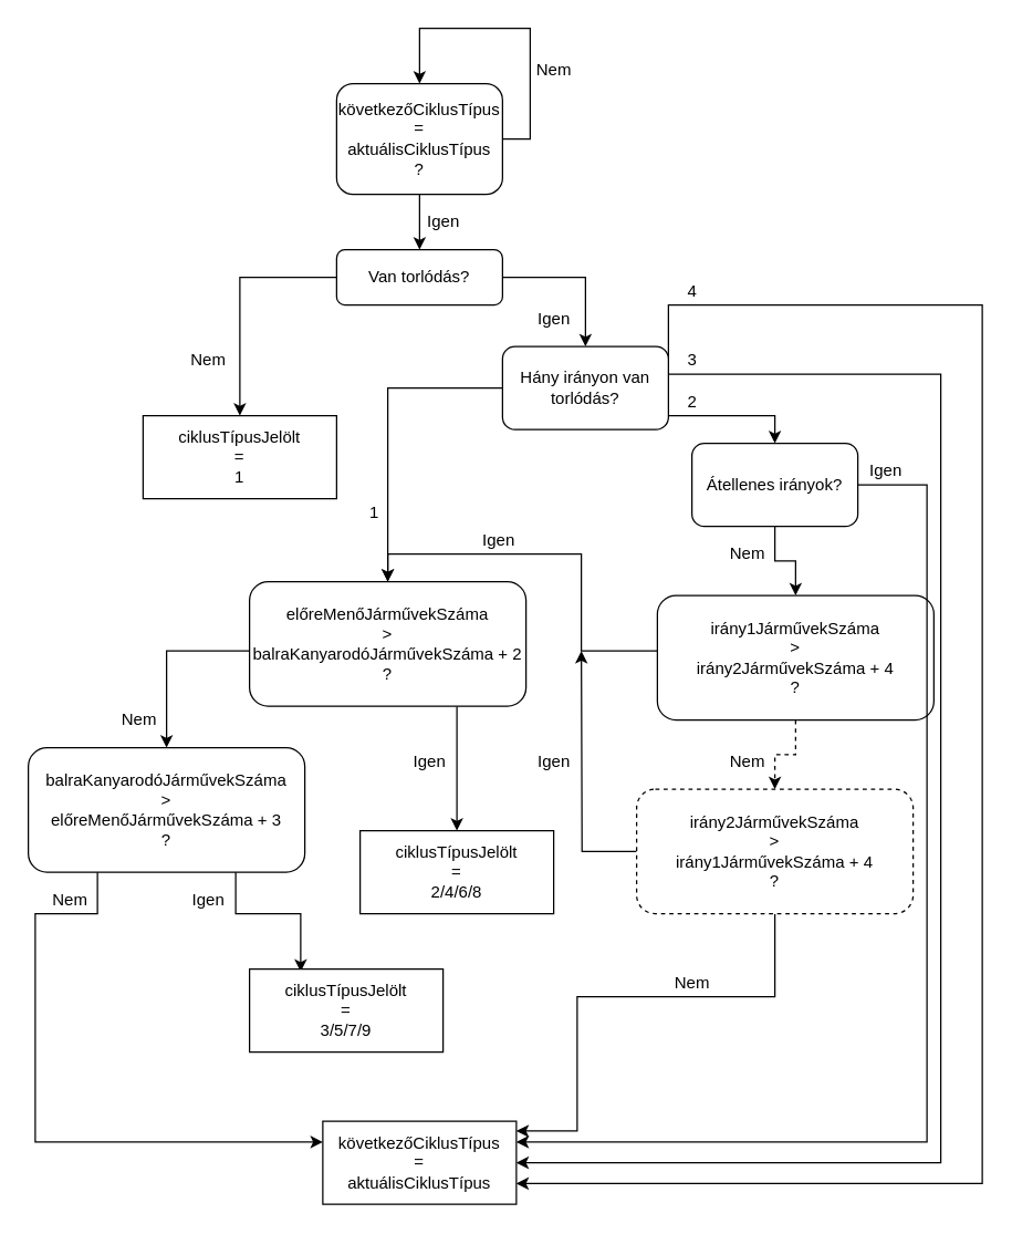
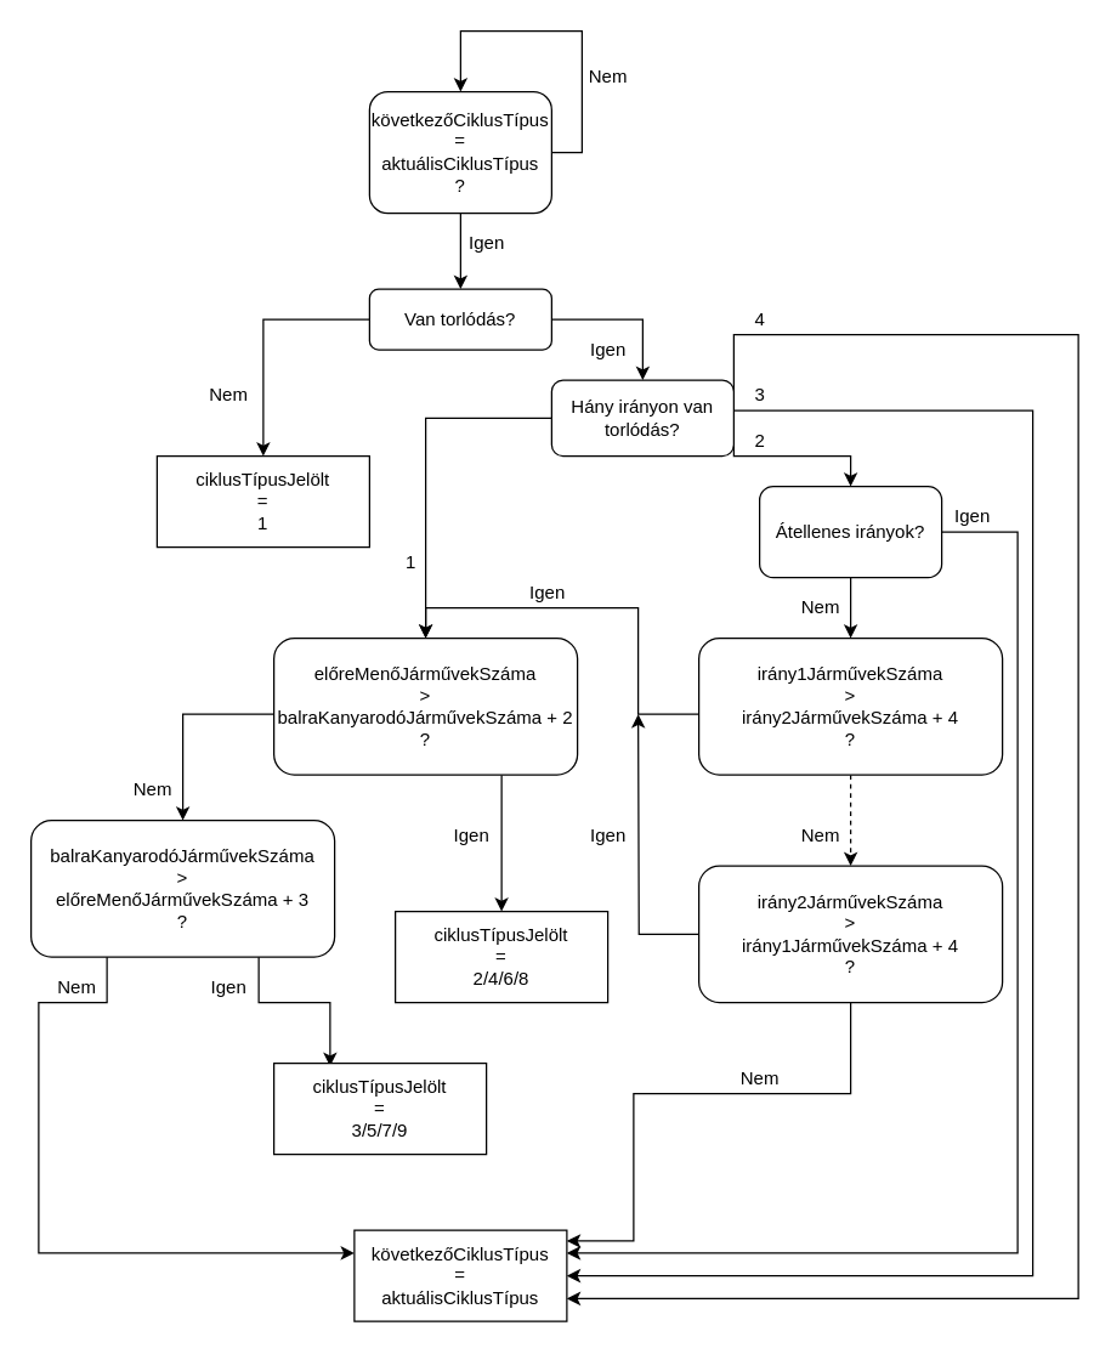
  <mxCell id="0" />
  <mxCell id="1" parent="0" />
  <mxCell id="2" style="edgeStyle=orthogonalEdgeStyle;rounded=0;orthogonalLoop=1;jettySize=auto;html=1;exitX=0;exitY=0.5;exitDx=0;exitDy=0;entryX=0.5;entryY=0;entryDx=0;entryDy=0;" edge="1" parent="1" source="4" target="13"><mxGeometry relative="1" as="geometry" /></mxCell>
  <mxCell id="3" style="edgeStyle=orthogonalEdgeStyle;rounded=0;orthogonalLoop=1;jettySize=auto;html=1;exitX=1;exitY=0.5;exitDx=0;exitDy=0;entryX=0.5;entryY=0;entryDx=0;entryDy=0;" edge="1" parent="1" source="4" target="9"><mxGeometry relative="1" as="geometry" /></mxCell>
- <mxCell id="4" value="Van torlódás?" style="rounded=1;whiteSpace=wrap;html=1;fontSize=12;glass=0;strokeWidth=1;shadow=0;" parent="1" vertex="1"><mxGeometry x="243" y="180" width="120" height="40" as="geometry" /></mxCell>
+ <mxCell id="4" value="Van torlódás?" style="rounded=1;whiteSpace=wrap;html=1;fontSize=12;glass=0;strokeWidth=1;shadow=0;" parent="1" vertex="1"><mxGeometry x="243" y="190" width="120" height="40" as="geometry" /></mxCell>
  <mxCell id="5" style="edgeStyle=orthogonalEdgeStyle;rounded=0;orthogonalLoop=1;jettySize=auto;html=1;exitX=0;exitY=0.5;exitDx=0;exitDy=0;entryX=0.5;entryY=0;entryDx=0;entryDy=0;" edge="1" parent="1" source="9" target="12"><mxGeometry relative="1" as="geometry" /></mxCell>
  <mxCell id="6" style="edgeStyle=orthogonalEdgeStyle;rounded=0;orthogonalLoop=1;jettySize=auto;html=1;exitX=1;exitY=0.5;exitDx=0;exitDy=0;entryX=1;entryY=0.5;entryDx=0;entryDy=0;" edge="1" parent="1" source="9" target="42"><mxGeometry relative="1" as="geometry"><Array as="points"><mxPoint x="483" y="270" /><mxPoint x="680" y="270" /><mxPoint x="680" y="840" /></Array></mxGeometry></mxCell>
  <mxCell id="7" style="edgeStyle=orthogonalEdgeStyle;rounded=0;orthogonalLoop=1;jettySize=auto;html=1;exitX=1;exitY=0.25;exitDx=0;exitDy=0;entryX=1;entryY=0.75;entryDx=0;entryDy=0;" edge="1" parent="1" source="9" target="42"><mxGeometry relative="1" as="geometry"><Array as="points"><mxPoint x="483" y="220" /><mxPoint x="710" y="220" /><mxPoint x="710" y="855" /></Array></mxGeometry></mxCell>
  <mxCell id="8" style="edgeStyle=orthogonalEdgeStyle;rounded=0;orthogonalLoop=1;jettySize=auto;html=1;exitX=1;exitY=0.75;exitDx=0;exitDy=0;entryX=0.5;entryY=0;entryDx=0;entryDy=0;" edge="1" parent="1" source="9" target="47"><mxGeometry relative="1" as="geometry"><Array as="points"><mxPoint x="483" y="300" /><mxPoint x="560" y="300" /></Array></mxGeometry></mxCell>
- <mxCell id="9" value="Hány irányon van torlódás?" style="rounded=1;whiteSpace=wrap;html=1;" vertex="1" parent="1"><mxGeometry x="363" y="250" width="120" height="60" as="geometry" /></mxCell>
+ <mxCell id="9" value="Hány irányon van torlódás?" style="rounded=1;whiteSpace=wrap;html=1;" vertex="1" parent="1"><mxGeometry x="363" y="250" width="120" height="50" as="geometry" /></mxCell>
  <mxCell id="10" style="edgeStyle=orthogonalEdgeStyle;rounded=0;orthogonalLoop=1;jettySize=auto;html=1;entryX=0.5;entryY=0;entryDx=0;entryDy=0;" edge="1" parent="1" source="12" target="15"><mxGeometry relative="1" as="geometry"><mxPoint x="100" y="590" as="targetPoint" /><Array as="points"><mxPoint x="120" y="470" /></Array></mxGeometry></mxCell>
  <mxCell id="11" style="edgeStyle=orthogonalEdgeStyle;rounded=0;orthogonalLoop=1;jettySize=auto;html=1;exitX=0.75;exitY=1;exitDx=0;exitDy=0;entryX=0.5;entryY=0;entryDx=0;entryDy=0;" edge="1" parent="1" source="12" target="19"><mxGeometry relative="1" as="geometry" /></mxCell>
  <mxCell id="12" value="előreMenőJárművekSzáma&lt;br&gt;&amp;gt;&lt;br&gt;balraKanyarodóJárművekSzáma + 2&lt;br&gt;?" style="rounded=1;whiteSpace=wrap;html=1;" vertex="1" parent="1"><mxGeometry x="180" y="420" width="200" height="90" as="geometry" /></mxCell>
  <mxCell id="13" value="ciklusTípusJelölt&lt;br&gt;=&lt;br&gt;1" style="rounded=0;whiteSpace=wrap;html=1;" vertex="1" parent="1"><mxGeometry x="103" y="300" width="140" height="60" as="geometry" /></mxCell>
  <mxCell id="14" style="edgeStyle=orthogonalEdgeStyle;rounded=0;orthogonalLoop=1;jettySize=auto;html=1;exitX=0.5;exitY=1;exitDx=0;exitDy=0;" edge="1" parent="1" source="13" target="13"><mxGeometry relative="1" as="geometry" /></mxCell>
  <mxCell id="15" value="balraKanyarodóJárművekSzáma&lt;br&gt;&amp;gt;&lt;br&gt;előreMenőJárművekSzáma&amp;nbsp;+ 3&lt;br&gt;?" style="rounded=1;whiteSpace=wrap;html=1;" vertex="1" parent="1"><mxGeometry x="20" y="540" width="200" height="90" as="geometry" /></mxCell>
  <mxCell id="16" style="edgeStyle=orthogonalEdgeStyle;rounded=0;orthogonalLoop=1;jettySize=auto;html=1;entryX=0;entryY=0.25;entryDx=0;entryDy=0;exitX=0.25;exitY=1;exitDx=0;exitDy=0;" edge="1" parent="1" source="15" target="42"><mxGeometry relative="1" as="geometry"><mxPoint x="260" y="650" as="sourcePoint" /><mxPoint x="25" y="700" as="targetPoint" /><Array as="points"><mxPoint x="70" y="660" /><mxPoint x="25" y="660" /><mxPoint x="25" y="825" /></Array></mxGeometry></mxCell>
  <mxCell id="17" style="edgeStyle=orthogonalEdgeStyle;rounded=0;orthogonalLoop=1;jettySize=auto;html=1;exitX=0.75;exitY=1;exitDx=0;exitDy=0;" edge="1" parent="1" source="15"><mxGeometry relative="1" as="geometry"><mxPoint x="170" y="640" as="sourcePoint" /><mxPoint x="217" y="702" as="targetPoint" /><Array as="points"><mxPoint x="170" y="660" /><mxPoint x="217" y="660" /></Array></mxGeometry></mxCell>
  <mxCell id="18" value="&lt;span&gt;ciklusTípusJelölt&lt;br&gt;=&lt;br&gt;3/5/7/9&lt;br&gt;&lt;/span&gt;" style="rounded=0;whiteSpace=wrap;html=1;" vertex="1" parent="1"><mxGeometry x="180" y="700" width="140" height="60" as="geometry" /></mxCell>
  <mxCell id="19" value="&lt;span&gt;ciklusTípusJelölt&lt;br&gt;=&lt;br&gt;2/4/6/8&lt;br&gt;&lt;/span&gt;" style="rounded=0;whiteSpace=wrap;html=1;" vertex="1" parent="1"><mxGeometry x="260" y="600" width="140" height="60" as="geometry" /></mxCell>
  <mxCell id="20" style="edgeStyle=orthogonalEdgeStyle;rounded=0;orthogonalLoop=1;jettySize=auto;html=1;entryX=0.5;entryY=0;entryDx=0;entryDy=0;" edge="1" parent="1" source="22" target="12"><mxGeometry relative="1" as="geometry"><Array as="points"><mxPoint x="420" y="470" /><mxPoint x="420" y="400" /><mxPoint x="280" y="400" /></Array></mxGeometry></mxCell>
  <mxCell id="21" style="edgeStyle=orthogonalEdgeStyle;rounded=0;orthogonalLoop=1;jettySize=auto;html=1;entryX=0.5;entryY=0;entryDx=0;entryDy=0;dashed=1;" edge="1" parent="1" source="22" target="29"><mxGeometry relative="1" as="geometry" /></mxCell>
- <mxCell id="22" value="irány1JárművekSzáma&lt;br&gt;&amp;gt;&lt;br&gt;irány2JárművekSzáma + 4&lt;br&gt;?" style="rounded=1;whiteSpace=wrap;html=1;" vertex="1" parent="1"><mxGeometry x="475" y="430" width="200" height="90" as="geometry" /></mxCell>
+ <mxCell id="22" value="irány1JárművekSzáma&lt;br&gt;&amp;gt;&lt;br&gt;irány2JárművekSzáma + 4&lt;br&gt;?" style="rounded=1;whiteSpace=wrap;html=1;" vertex="1" parent="1"><mxGeometry x="460" y="420" width="200" height="90" as="geometry" /></mxCell>
  <mxCell id="23" value="1" style="text;html=1;align=center;verticalAlign=middle;resizable=0;points=[];autosize=1;" vertex="1" parent="1"><mxGeometry x="260" y="360" width="20" height="20" as="geometry" /></mxCell>
  <mxCell id="24" value="Nem" style="text;html=1;align=center;verticalAlign=middle;resizable=0;points=[];autosize=1;" vertex="1" parent="1"><mxGeometry x="80" y="510" width="40" height="20" as="geometry" /></mxCell>
  <mxCell id="25" value="Igen" style="text;html=1;align=center;verticalAlign=middle;resizable=0;points=[];autosize=1;" vertex="1" parent="1"><mxGeometry x="290" y="540" width="40" height="20" as="geometry" /></mxCell>
  <mxCell id="26" value="Igen" style="text;html=1;align=center;verticalAlign=middle;resizable=0;points=[];autosize=1;" vertex="1" parent="1"><mxGeometry x="340" y="380" width="40" height="20" as="geometry" /></mxCell>
  <mxCell id="27" style="edgeStyle=orthogonalEdgeStyle;rounded=0;orthogonalLoop=1;jettySize=auto;html=1;" edge="1" parent="1" source="29"><mxGeometry relative="1" as="geometry"><mxPoint x="420" y="470" as="targetPoint" /></mxGeometry></mxCell>
  <mxCell id="28" value="" style="edgeStyle=orthogonalEdgeStyle;rounded=0;orthogonalLoop=1;jettySize=auto;html=1;entryX=1;entryY=0.117;entryDx=0;entryDy=0;entryPerimeter=0;" edge="1" parent="1" source="29" target="42"><mxGeometry relative="1" as="geometry"><mxPoint x="560" y="700" as="targetPoint" /><Array as="points"><mxPoint x="560" y="720" /><mxPoint x="417" y="720" /><mxPoint x="417" y="817" /></Array></mxGeometry></mxCell>
- <mxCell id="29" value="irány2JárművekSzáma&lt;br&gt;&amp;gt;&lt;br&gt;irány1JárművekSzáma + 4&lt;br&gt;?" style="rounded=1;whiteSpace=wrap;html=1;dashed=1;" vertex="1" parent="1"><mxGeometry x="460" y="570" width="200" height="90" as="geometry" /></mxCell>
+ <mxCell id="29" value="irány2JárművekSzáma&lt;br&gt;&amp;gt;&lt;br&gt;irány1JárművekSzáma + 4&lt;br&gt;?" style="rounded=1;whiteSpace=wrap;html=1;" vertex="1" parent="1"><mxGeometry x="460" y="570" width="200" height="90" as="geometry" /></mxCell>
  <mxCell id="30" value="Igen" style="text;html=1;align=center;verticalAlign=middle;resizable=0;points=[];autosize=1;" vertex="1" parent="1"><mxGeometry x="380" y="540" width="40" height="20" as="geometry" /></mxCell>
  <mxCell id="31" value="Nem" style="text;html=1;align=center;verticalAlign=middle;resizable=0;points=[];autosize=1;" vertex="1" parent="1"><mxGeometry x="130" y="250" width="40" height="20" as="geometry" /></mxCell>
  <mxCell id="32" value="Igen" style="text;html=1;align=center;verticalAlign=middle;resizable=0;points=[];autosize=1;" vertex="1" parent="1"><mxGeometry x="380" y="220" width="40" height="20" as="geometry" /></mxCell>
  <mxCell id="33" value="Nem" style="text;html=1;align=center;verticalAlign=middle;resizable=0;points=[];autosize=1;" vertex="1" parent="1"><mxGeometry x="520" y="540" width="40" height="20" as="geometry" /></mxCell>
  <mxCell id="34" value="Nem" style="text;html=1;align=center;verticalAlign=middle;resizable=0;points=[];autosize=1;" vertex="1" parent="1"><mxGeometry x="30" y="640" width="40" height="20" as="geometry" /></mxCell>
  <mxCell id="35" value="Igen" style="text;html=1;align=center;verticalAlign=middle;resizable=0;points=[];autosize=1;" vertex="1" parent="1"><mxGeometry x="130" y="640" width="40" height="20" as="geometry" /></mxCell>
  <mxCell id="36" value="Nem" style="text;html=1;align=center;verticalAlign=middle;resizable=0;points=[];autosize=1;" vertex="1" parent="1"><mxGeometry x="480" y="700" width="40" height="20" as="geometry" /></mxCell>
  <mxCell id="37" value="" style="edgeStyle=orthogonalEdgeStyle;rounded=0;orthogonalLoop=1;jettySize=auto;html=1;" edge="1" parent="1" source="38" target="4"><mxGeometry relative="1" as="geometry" /></mxCell>
  <mxCell id="38" value="következőCiklusTípus&lt;br&gt;=&lt;br&gt;aktuálisCiklusTípus&lt;br&gt;?" style="rounded=1;whiteSpace=wrap;html=1;fontSize=12;glass=0;strokeWidth=1;shadow=0;" vertex="1" parent="1"><mxGeometry x="243" y="60" width="120" height="80" as="geometry" /></mxCell>
  <mxCell id="39" value="Igen" style="text;html=1;align=center;verticalAlign=middle;resizable=0;points=[];autosize=1;" vertex="1" parent="1"><mxGeometry x="300" y="150" width="40" height="20" as="geometry" /></mxCell>
  <mxCell id="40" style="edgeStyle=orthogonalEdgeStyle;rounded=0;orthogonalLoop=1;jettySize=auto;html=1;exitX=1;exitY=0.5;exitDx=0;exitDy=0;entryX=0.5;entryY=0;entryDx=0;entryDy=0;" edge="1" parent="1" source="38" target="38"><mxGeometry relative="1" as="geometry"><Array as="points"><mxPoint x="383" y="100" /><mxPoint x="383" y="20" /><mxPoint x="303" y="20" /></Array></mxGeometry></mxCell>
  <mxCell id="41" value="Nem" style="text;html=1;align=center;verticalAlign=middle;resizable=0;points=[];autosize=1;" vertex="1" parent="1"><mxGeometry x="380" y="40" width="40" height="20" as="geometry" /></mxCell>
  <mxCell id="42" value="&lt;span&gt;következőCiklusTípus&lt;br&gt;=&lt;br&gt;aktuálisCiklusTípus&lt;/span&gt;" style="rounded=0;whiteSpace=wrap;html=1;" vertex="1" parent="1"><mxGeometry x="233" y="810" width="140" height="60" as="geometry" /></mxCell>
  <mxCell id="43" value="3" style="text;html=1;align=center;verticalAlign=middle;resizable=0;points=[];autosize=1;" vertex="1" parent="1"><mxGeometry x="490" y="250" width="20" height="20" as="geometry" /></mxCell>
  <mxCell id="44" value="4" style="text;html=1;align=center;verticalAlign=middle;resizable=0;points=[];autosize=1;" vertex="1" parent="1"><mxGeometry x="490" y="200" width="20" height="20" as="geometry" /></mxCell>
  <mxCell id="45" value="" style="edgeStyle=orthogonalEdgeStyle;rounded=0;orthogonalLoop=1;jettySize=auto;html=1;" edge="1" parent="1" source="47" target="22"><mxGeometry relative="1" as="geometry" /></mxCell>
  <mxCell id="46" style="edgeStyle=orthogonalEdgeStyle;rounded=0;orthogonalLoop=1;jettySize=auto;html=1;exitX=1;exitY=0.5;exitDx=0;exitDy=0;entryX=1;entryY=0.25;entryDx=0;entryDy=0;" edge="1" parent="1" source="47" target="42"><mxGeometry relative="1" as="geometry"><Array as="points"><mxPoint x="670" y="350" /><mxPoint x="670" y="825" /></Array></mxGeometry></mxCell>
  <mxCell id="47" value="Átellenes irányok?" style="rounded=1;whiteSpace=wrap;html=1;" vertex="1" parent="1"><mxGeometry x="500" y="320" width="120" height="60" as="geometry" /></mxCell>
  <mxCell id="48" value="Nem" style="text;html=1;align=center;verticalAlign=middle;resizable=0;points=[];autosize=1;" vertex="1" parent="1"><mxGeometry x="520" y="390" width="40" height="20" as="geometry" /></mxCell>
  <mxCell id="49" value="2" style="text;html=1;align=center;verticalAlign=middle;resizable=0;points=[];autosize=1;" vertex="1" parent="1"><mxGeometry x="490" y="280" width="20" height="20" as="geometry" /></mxCell>
  <mxCell id="50" value="Igen" style="text;html=1;align=center;verticalAlign=middle;resizable=0;points=[];autosize=1;" vertex="1" parent="1"><mxGeometry x="620" y="330" width="40" height="20" as="geometry" /></mxCell>
